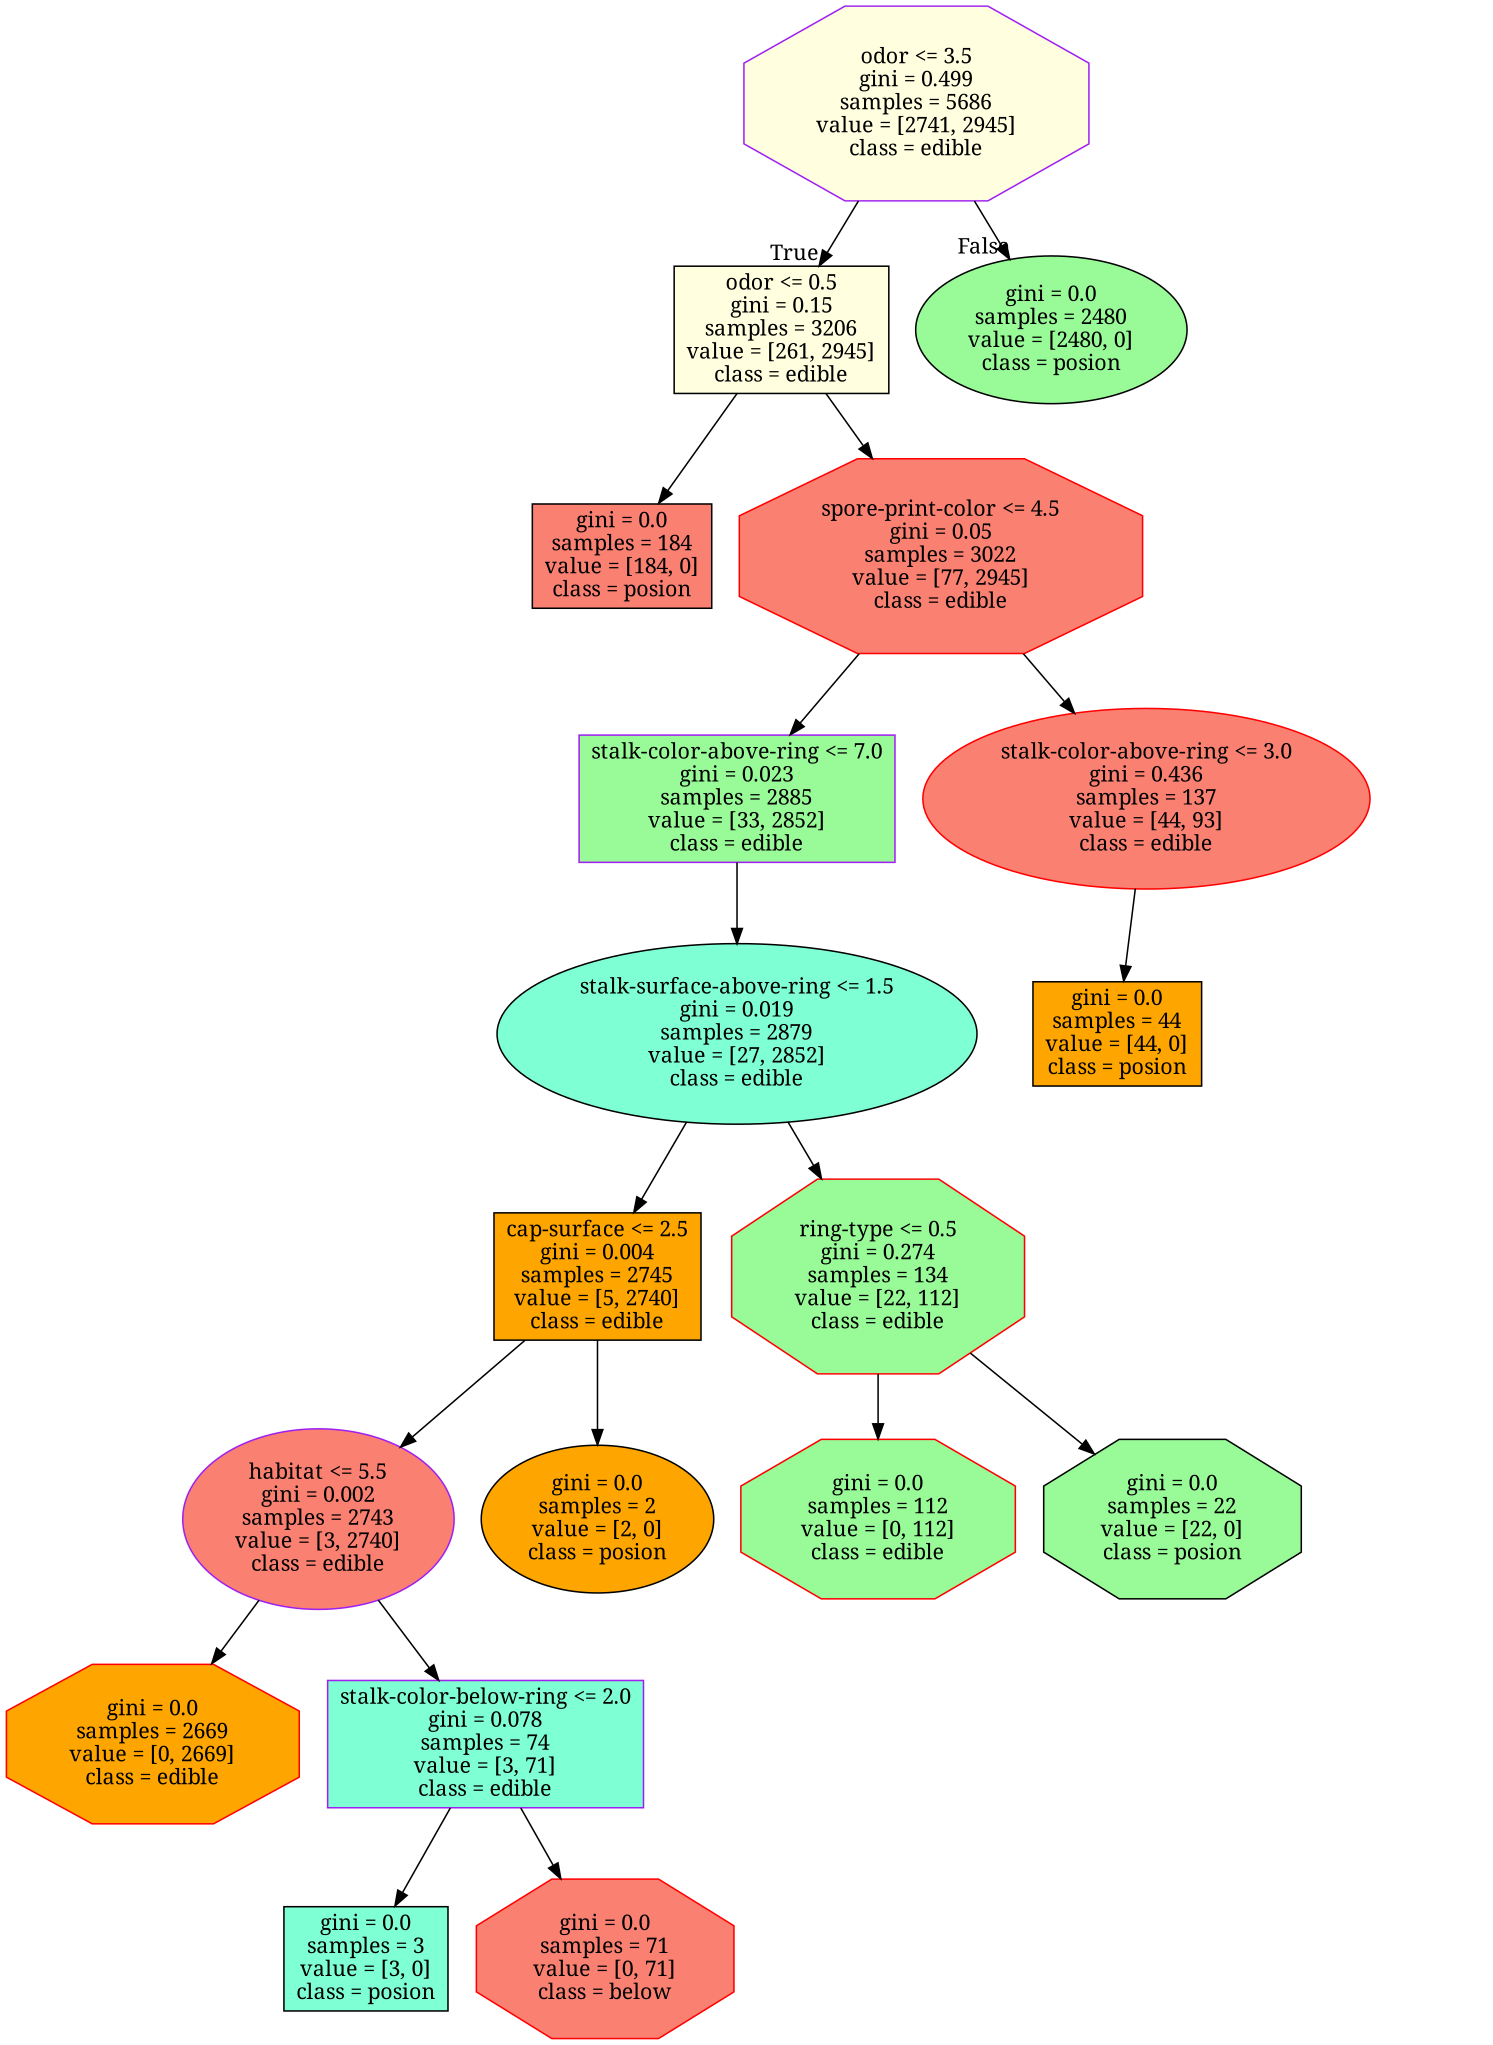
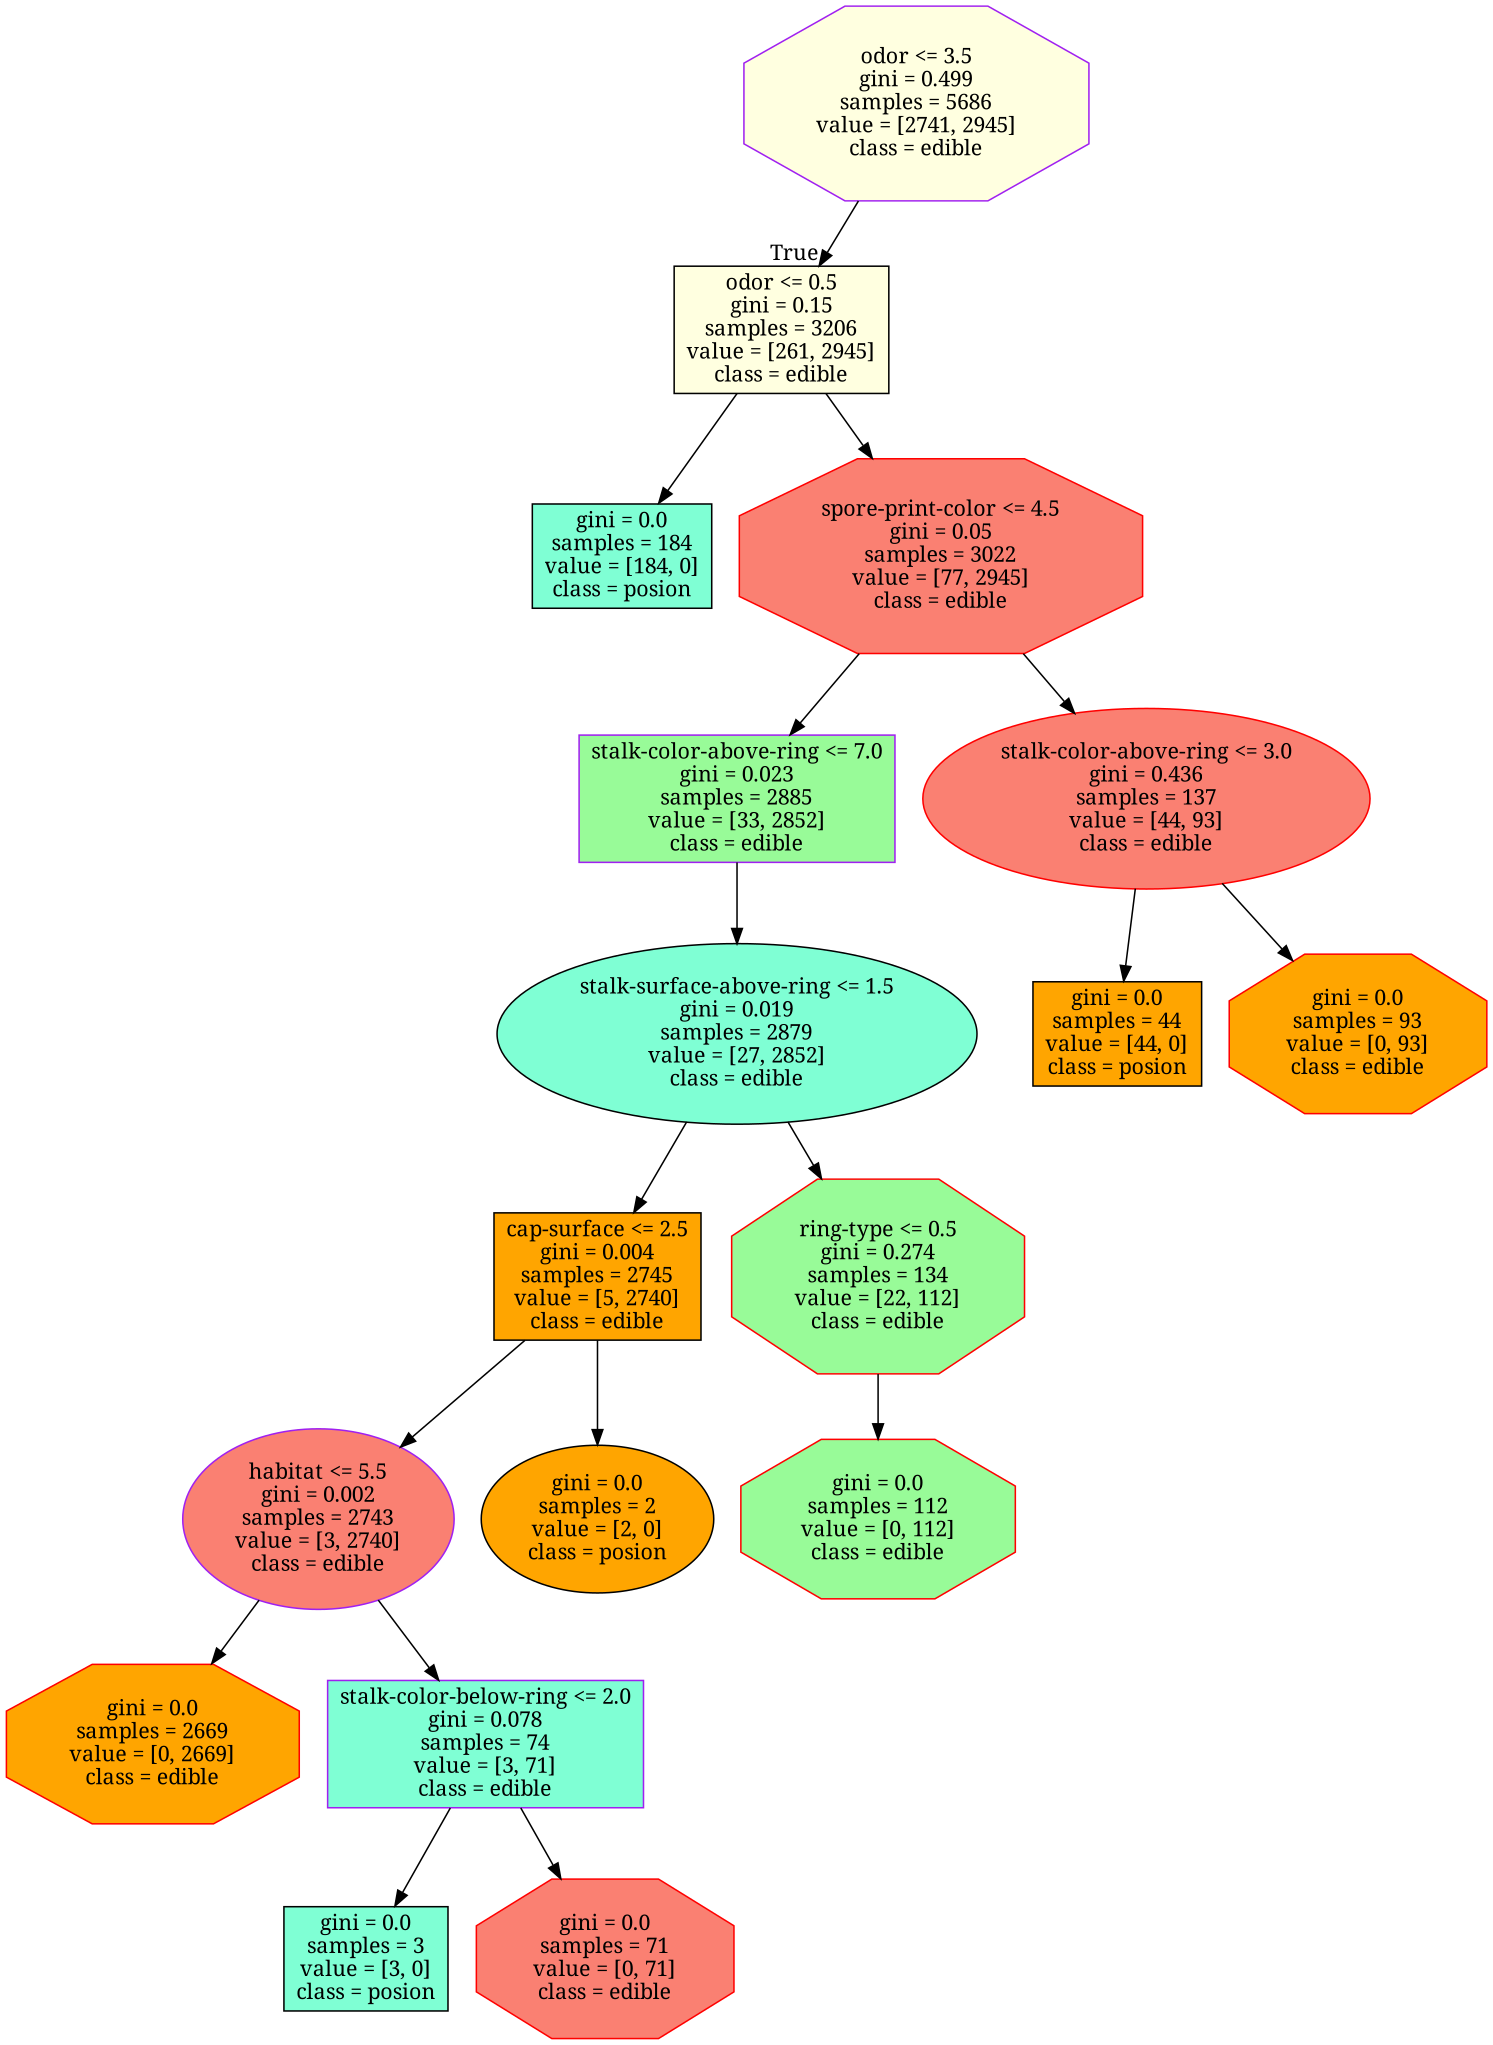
  digraph {
    fontname="Noto Serif"
    node [color=black fillcolor=palegreen fontname="Noto Serif" shape=octagon style=filled]
    edge [fontname="Noto Serif"]
    n1 [color=purple fillcolor=lightyellow label="odor <= 3.5\ngini = 0.499\nsamples = 5686\nvalue = [2741, 2945]\nclass = edible"]
    n2 [fillcolor=lightyellow label="odor <= 0.5\ngini = 0.15\nsamples = 3206\nvalue = [261, 2945]\nclass = edible" shape=box]
-   n3 [label="gini = 0.0\nsamples = 2480\nvalue = [2480, 0]\nclass = posion" shape=ellipse]
-   n4 [fillcolor=salmon label="gini = 0.0\nsamples = 184\nvalue = [184, 0]\nclass = posion" shape=box]
+   n4 [fillcolor=aquamarine label="gini = 0.0\nsamples = 184\nvalue = [184, 0]\nclass = posion" shape=box]
    n5 [color=red fillcolor=salmon label="spore-print-color <= 4.5\ngini = 0.05\nsamples = 3022\nvalue = [77, 2945]\nclass = edible"]
    n6 [color=purple label="stalk-color-above-ring <= 7.0\ngini = 0.023\nsamples = 2885\nvalue = [33, 2852]\nclass = edible" shape=box]
    n7 [color=red fillcolor=salmon label="stalk-color-above-ring <= 3.0\ngini = 0.436\nsamples = 137\nvalue = [44, 93]\nclass = edible" shape=ellipse]
    n8 [fillcolor=aquamarine label="stalk-surface-above-ring <= 1.5\ngini = 0.019\nsamples = 2879\nvalue = [27, 2852]\nclass = edible" shape=ellipse]
    n9 [fillcolor=orange label="gini = 0.0\nsamples = 44\nvalue = [44, 0]\nclass = posion" shape=box]
+   n10 [color=red fillcolor=orange label="gini = 0.0\nsamples = 93\nvalue = [0, 93]\nclass = edible"]
    n11 [fillcolor=orange label="cap-surface <= 2.5\ngini = 0.004\nsamples = 2745\nvalue = [5, 2740]\nclass = edible" shape=box]
    n12 [color=red label="ring-type <= 0.5\ngini = 0.274\nsamples = 134\nvalue = [22, 112]\nclass = edible"]
    n13 [color=purple fillcolor=salmon label="habitat <= 5.5\ngini = 0.002\nsamples = 2743\nvalue = [3, 2740]\nclass = edible" shape=ellipse]
    n14 [fillcolor=orange label="gini = 0.0\nsamples = 2\nvalue = [2, 0]\nclass = posion" shape=ellipse]
    n15 [color=red label="gini = 0.0\nsamples = 112\nvalue = [0, 112]\nclass = edible"]
-   n16 [label="gini = 0.0\nsamples = 22\nvalue = [22, 0]\nclass = posion"]
    n17 [color=red fillcolor=orange label="gini = 0.0\nsamples = 2669\nvalue = [0, 2669]\nclass = edible"]
    n18 [color=purple fillcolor=aquamarine label="stalk-color-below-ring <= 2.0\ngini = 0.078\nsamples = 74\nvalue = [3, 71]\nclass = edible" shape=box]
    n19 [fillcolor=aquamarine label="gini = 0.0\nsamples = 3\nvalue = [3, 0]\nclass = posion" shape=box]
-   n20 [color=red fillcolor=salmon label="gini = 0.0\nsamples = 71\nvalue = [0, 71]\nclass = below"]
+   n20 [color=red fillcolor=salmon label="gini = 0.0\nsamples = 71\nvalue = [0, 71]\nclass = edible"]
    n1 -> n2 [headlabel=True labelangle=45 labeldistance=2.5]
-   n1 -> n3 [headlabel=False labelangle=-45 labeldistance=2.5]
    n2 -> n4
    n2 -> n5
    n5 -> n6
    n5 -> n7
    n6 -> n8
    n7 -> n9
+   n7 -> n10
    n8 -> n11
    n8 -> n12
    n11 -> n13
    n11 -> n14
    n12 -> n15
-   n12 -> n16
    n13 -> n17
    n13 -> n18
    n18 -> n19
    n18 -> n20
  }
